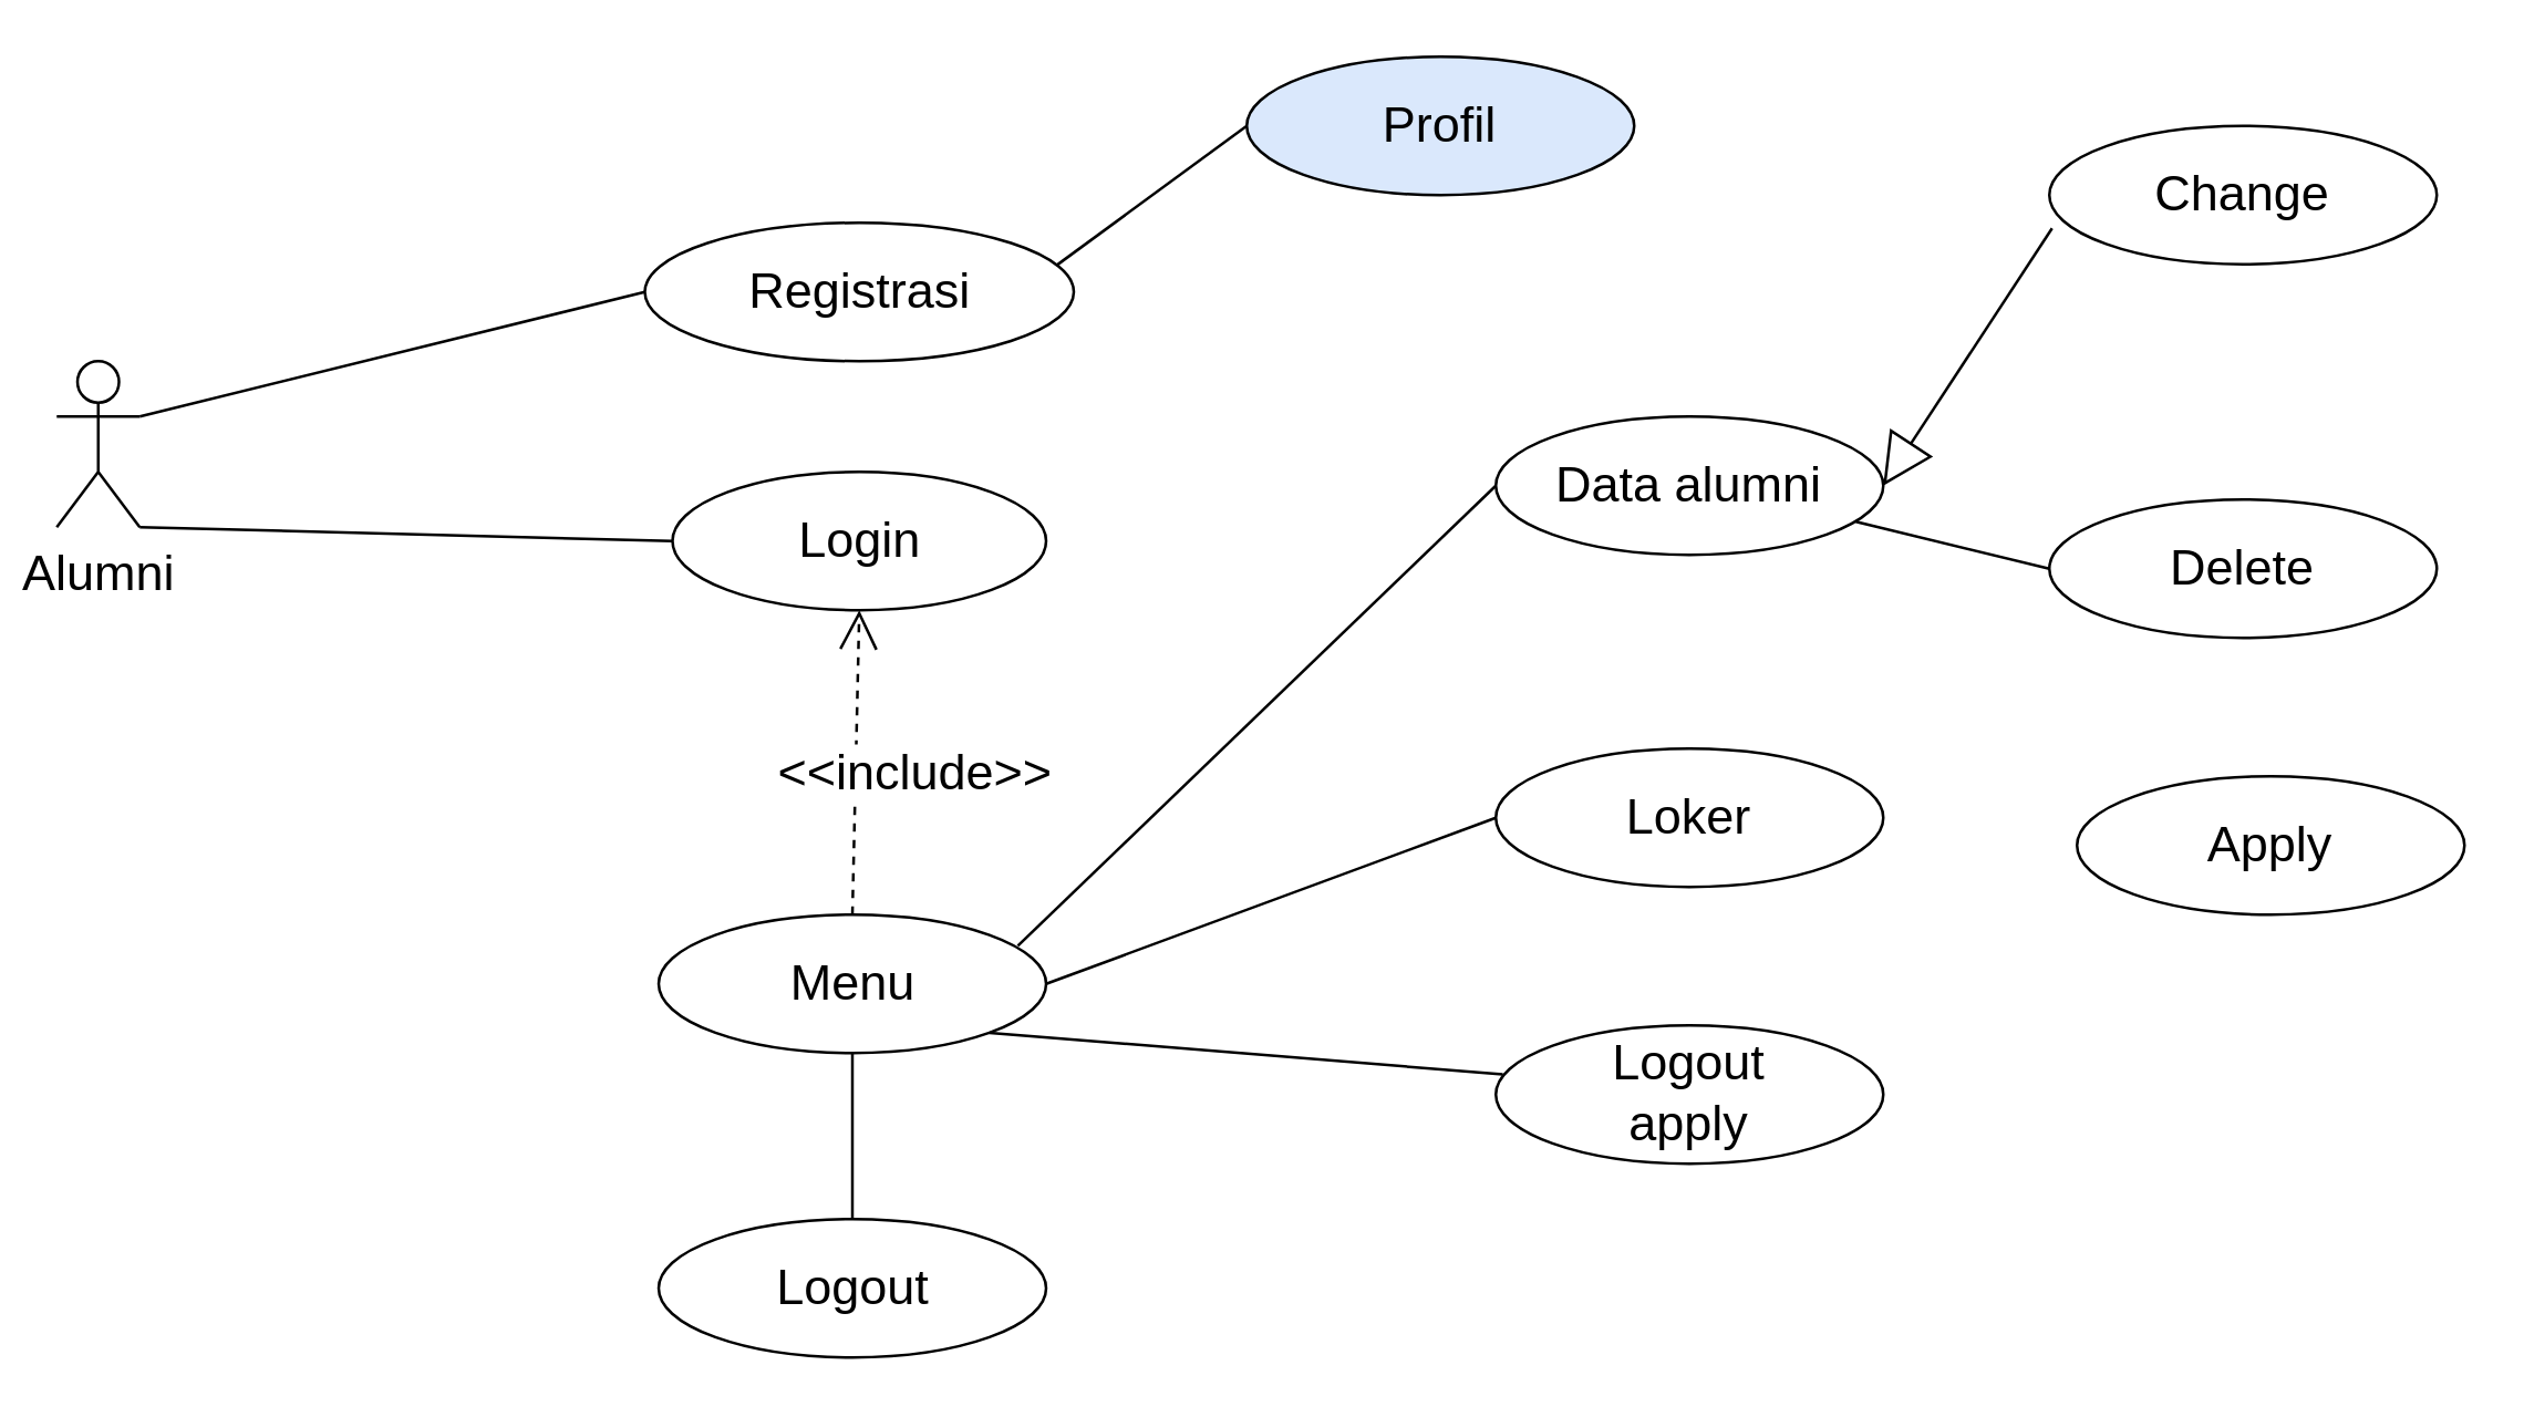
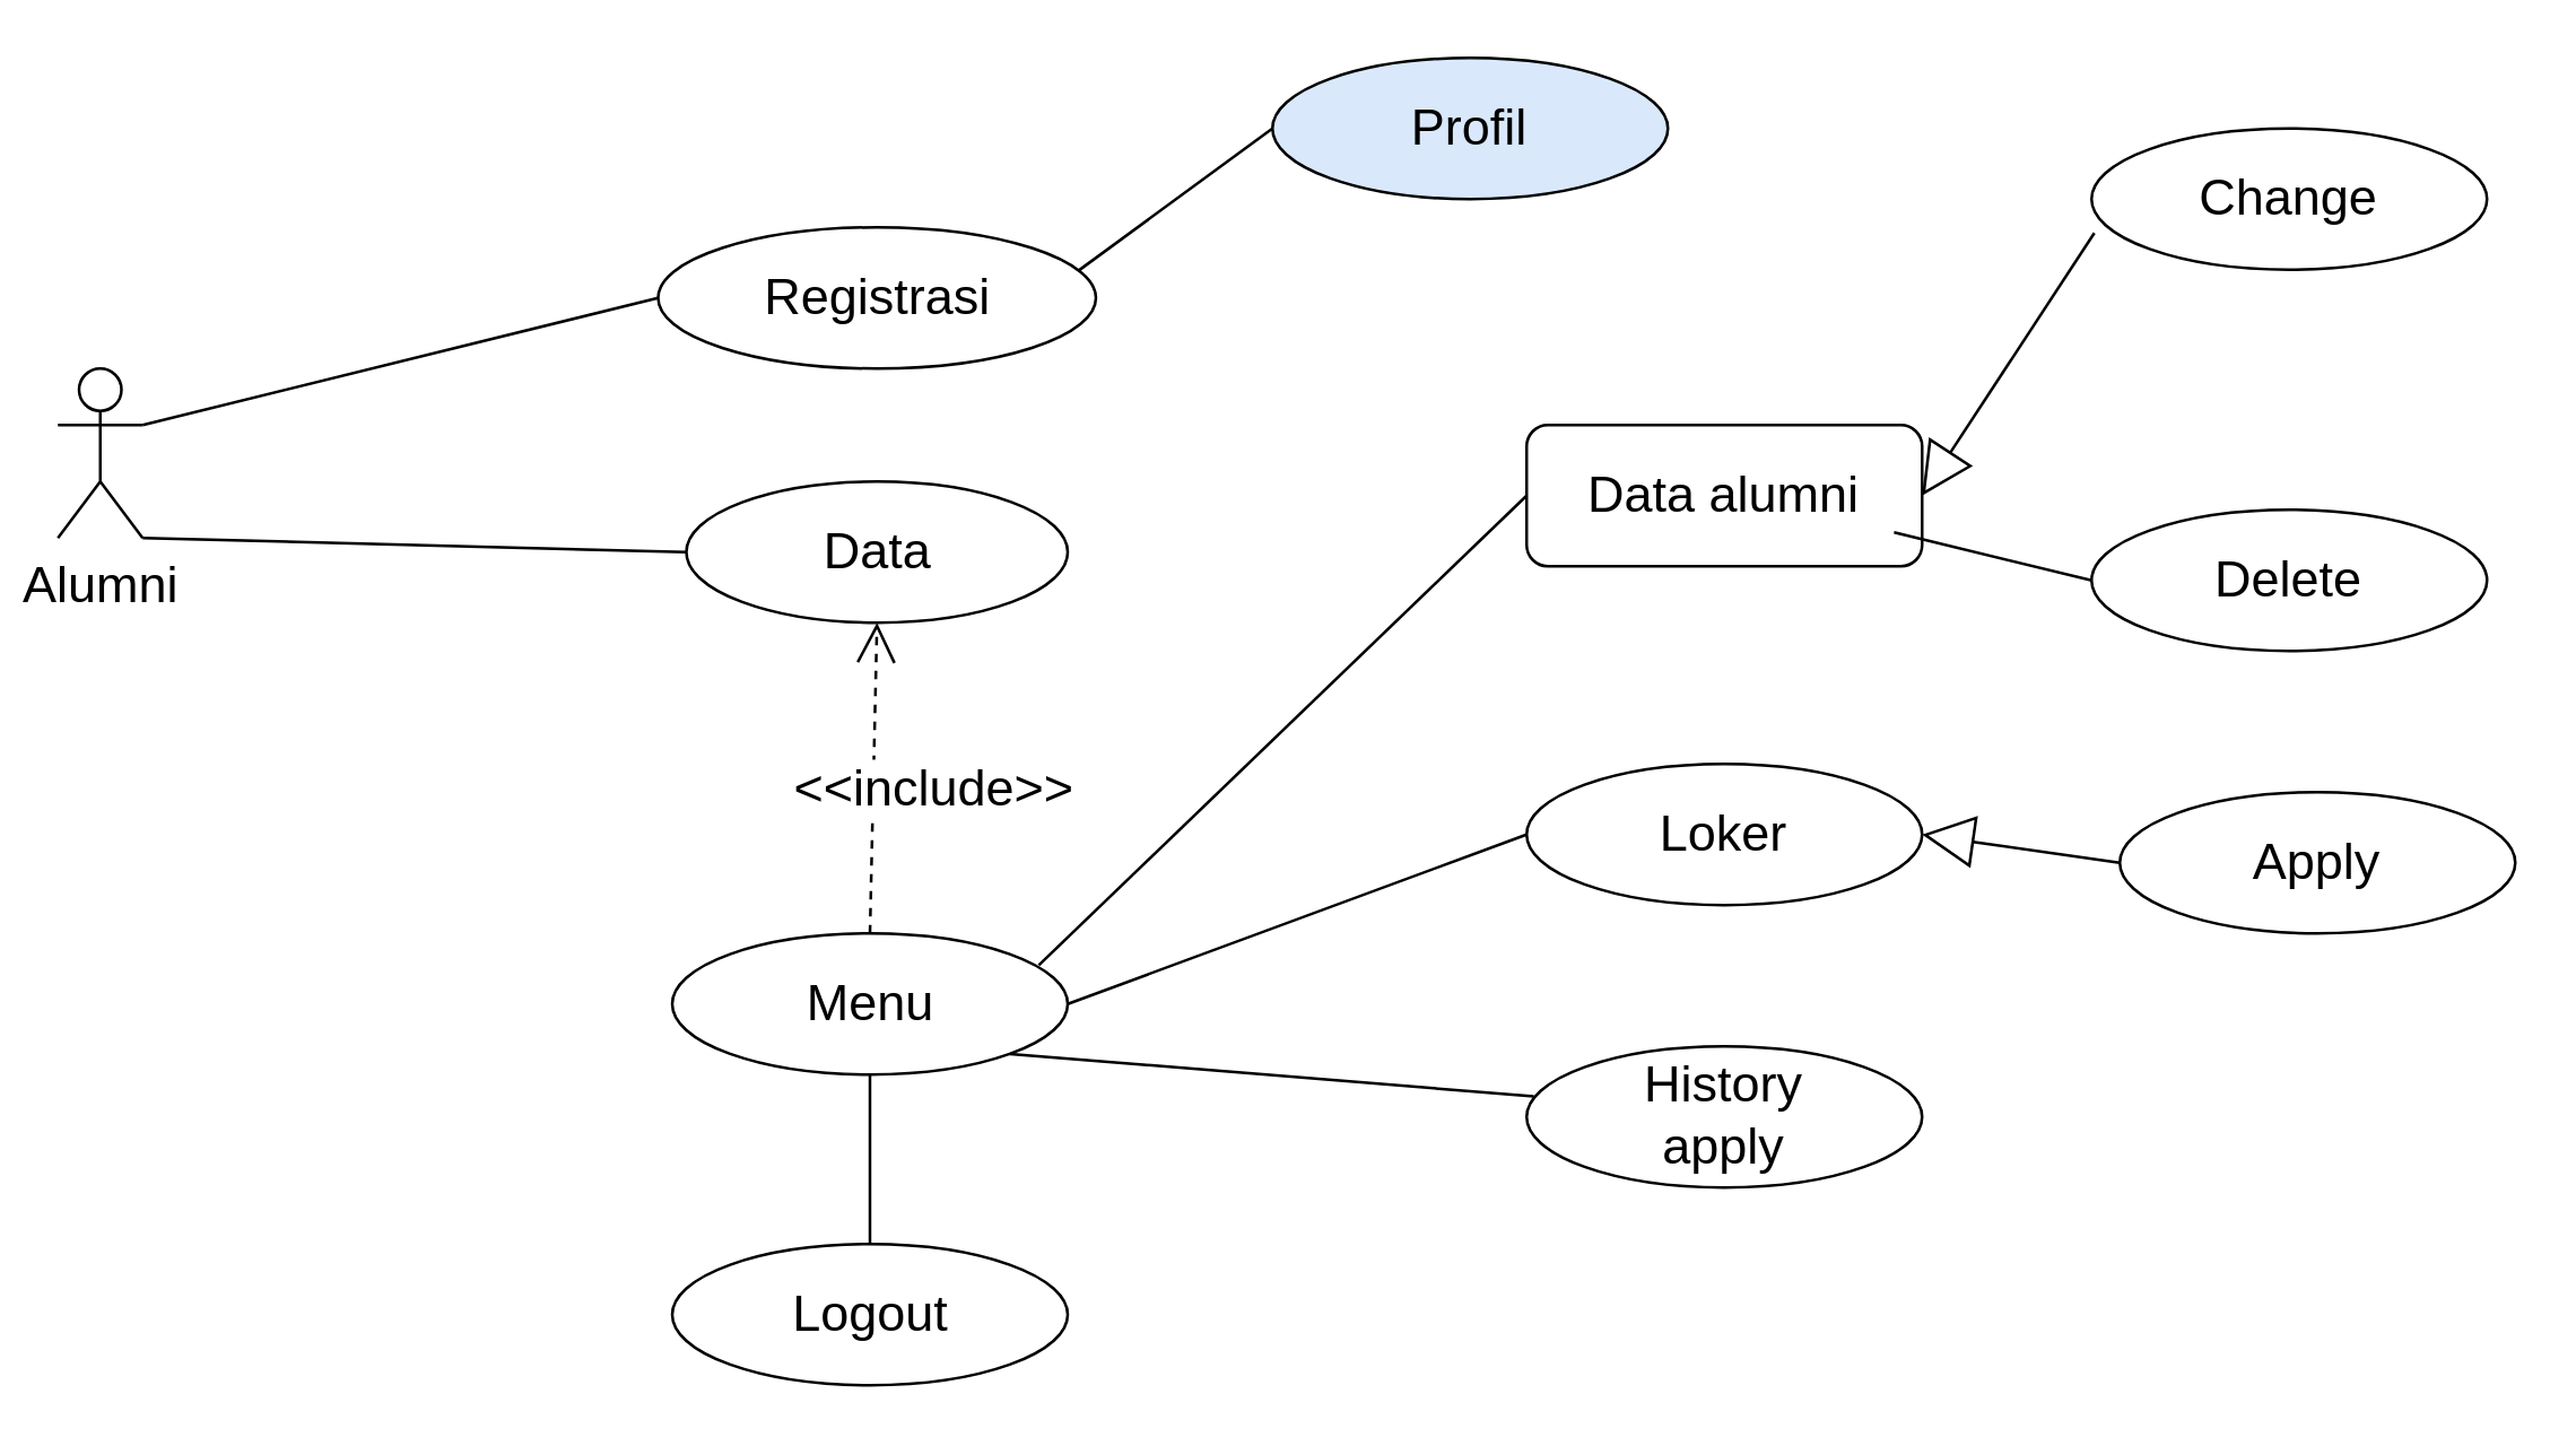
  <mxCell id="0" />
  <mxCell id="1" parent="0" />
  <mxCell id="2" value="&lt;font style=&quot;font-size: 18px;&quot;&gt;Registrasi&lt;/font&gt;" style="ellipse;whiteSpace=wrap;html=1;" vertex="1" parent="1"><mxGeometry x="232.5" y="80" width="155" height="50" as="geometry" /></mxCell>
- <mxCell id="3" value="&lt;font style=&quot;font-size: 18px;&quot;&gt;Login&lt;/font&gt;" style="ellipse;whiteSpace=wrap;html=1;" vertex="1" parent="1"><mxGeometry x="242.5" y="170" width="135" height="50" as="geometry" /></mxCell>
+ <mxCell id="3" value="&lt;font style=&quot;font-size: 18px;&quot;&gt;Data&lt;/font&gt;" style="ellipse;whiteSpace=wrap;html=1;" vertex="1" parent="1"><mxGeometry x="242.5" y="170" width="135" height="50" as="geometry" /></mxCell>
  <mxCell id="4" value="&lt;font style=&quot;font-size: 18px;&quot;&gt;Menu&lt;/font&gt;" style="ellipse;whiteSpace=wrap;html=1;" vertex="1" parent="1"><mxGeometry x="237.5" y="330" width="140" height="50" as="geometry" /></mxCell>
  <mxCell id="5" value="&lt;font style=&quot;font-size: 18px;&quot;&gt;Logout&lt;/font&gt;" style="ellipse;whiteSpace=wrap;html=1;" vertex="1" parent="1"><mxGeometry x="237.5" y="440" width="140" height="50" as="geometry" /></mxCell>
  <mxCell id="6" value="&lt;font style=&quot;font-size: 18px;&quot;&gt;Profil&lt;/font&gt;" style="ellipse;whiteSpace=wrap;html=1;fillColor=#dae8fc;" vertex="1" parent="1"><mxGeometry x="450" y="20" width="140" height="50" as="geometry" /></mxCell>
- <mxCell id="7" value="&lt;span style=&quot;font-size: 18px;&quot;&gt;Data alumni&lt;/span&gt;" style="ellipse;whiteSpace=wrap;html=1;" vertex="1" parent="1"><mxGeometry x="540" y="150" width="140" height="50" as="geometry" /></mxCell>
+ <mxCell id="7" value="&lt;span style=&quot;font-size: 18px;&quot;&gt;Data alumni&lt;/span&gt;" style="whiteSpace=wrap;html=1;rounded=1;" vertex="1" parent="1"><mxGeometry x="540" y="150" width="140" height="50" as="geometry" /></mxCell>
  <mxCell id="8" value="&lt;font style=&quot;font-size: 18px;&quot;&gt;Loker&lt;/font&gt;" style="ellipse;whiteSpace=wrap;html=1;" vertex="1" parent="1"><mxGeometry x="540" y="270" width="140" height="50" as="geometry" /></mxCell>
- <mxCell id="9" value="&lt;font style=&quot;font-size: 18px;&quot;&gt;Logout&lt;br&gt;apply&lt;br&gt;&lt;/font&gt;" style="ellipse;whiteSpace=wrap;html=1;" vertex="1" parent="1"><mxGeometry x="540" y="370" width="140" height="50" as="geometry" /></mxCell>
+ <mxCell id="9" value="&lt;font style=&quot;font-size: 18px;&quot;&gt;History&lt;br&gt;apply&lt;br&gt;&lt;/font&gt;" style="ellipse;whiteSpace=wrap;html=1;" vertex="1" parent="1"><mxGeometry x="540" y="370" width="140" height="50" as="geometry" /></mxCell>
  <mxCell id="10" value="" style="endArrow=none;html=1;rounded=0;fontSize=18;entryX=0;entryY=0.5;entryDx=0;entryDy=0;exitX=0.96;exitY=0.307;exitDx=0;exitDy=0;exitPerimeter=0;" edge="1" parent="1" source="2" target="6"><mxGeometry width="50" height="50" relative="1" as="geometry"><mxPoint x="410" y="220" as="sourcePoint" /><mxPoint x="460" y="170" as="targetPoint" /></mxGeometry></mxCell>
  <mxCell id="11" value="" style="endArrow=none;html=1;rounded=0;fontSize=18;exitX=0.927;exitY=0.225;exitDx=0;exitDy=0;exitPerimeter=0;entryX=0;entryY=0.5;entryDx=0;entryDy=0;" edge="1" parent="1" source="4" target="7"><mxGeometry width="50" height="50" relative="1" as="geometry"><mxPoint x="410" y="220" as="sourcePoint" /><mxPoint x="460" y="170" as="targetPoint" /></mxGeometry></mxCell>
  <mxCell id="12" value="" style="endArrow=none;html=1;rounded=0;fontSize=18;exitX=1;exitY=0.5;exitDx=0;exitDy=0;entryX=0;entryY=0.5;entryDx=0;entryDy=0;" edge="1" parent="1" source="4" target="8"><mxGeometry width="50" height="50" relative="1" as="geometry"><mxPoint x="410" y="220" as="sourcePoint" /><mxPoint x="460" y="170" as="targetPoint" /></mxGeometry></mxCell>
  <mxCell id="13" value="" style="endArrow=none;html=1;rounded=0;fontSize=18;exitX=1;exitY=1;exitDx=0;exitDy=0;entryX=0.018;entryY=0.354;entryDx=0;entryDy=0;entryPerimeter=0;" edge="1" parent="1" source="4" target="9"><mxGeometry width="50" height="50" relative="1" as="geometry"><mxPoint x="410" y="220" as="sourcePoint" /><mxPoint x="460" y="170" as="targetPoint" /></mxGeometry></mxCell>
  <mxCell id="14" value="Alumni" style="shape=umlActor;verticalLabelPosition=bottom;verticalAlign=top;html=1;outlineConnect=0;fontSize=18;" vertex="1" parent="1"><mxGeometry x="20" y="130" width="30" height="60" as="geometry" /></mxCell>
  <mxCell id="15" value="" style="endArrow=none;html=1;rounded=0;fontSize=18;entryX=0;entryY=0.5;entryDx=0;entryDy=0;exitX=1;exitY=0.333;exitDx=0;exitDy=0;exitPerimeter=0;" edge="1" parent="1" source="14" target="2"><mxGeometry width="50" height="50" relative="1" as="geometry"><mxPoint x="260" y="220" as="sourcePoint" /><mxPoint x="310" y="170" as="targetPoint" /></mxGeometry></mxCell>
  <mxCell id="16" value="" style="endArrow=none;html=1;rounded=0;fontSize=18;exitX=1;exitY=1;exitDx=0;exitDy=0;exitPerimeter=0;entryX=0;entryY=0.5;entryDx=0;entryDy=0;" edge="1" parent="1" source="14" target="3"><mxGeometry width="50" height="50" relative="1" as="geometry"><mxPoint x="260" y="220" as="sourcePoint" /><mxPoint x="310" y="170" as="targetPoint" /></mxGeometry></mxCell>
  <mxCell id="17" value="&amp;lt;&amp;lt;include&amp;gt;&amp;gt;" style="endArrow=open;endSize=12;dashed=1;html=1;rounded=0;fontSize=18;entryX=0.5;entryY=1;entryDx=0;entryDy=0;exitX=0.5;exitY=0;exitDx=0;exitDy=0;" edge="1" parent="1" source="4" target="3"><mxGeometry x="-0.082" y="-21" width="160" relative="1" as="geometry"><mxPoint x="210" y="340" as="sourcePoint" /><mxPoint x="370" y="340" as="targetPoint" /><mxPoint as="offset" /></mxGeometry></mxCell>
  <mxCell id="18" value="" style="endArrow=none;html=1;rounded=0;fontSize=18;exitX=0.5;exitY=0;exitDx=0;exitDy=0;entryX=0.5;entryY=1;entryDx=0;entryDy=0;" edge="1" parent="1" source="5" target="4"><mxGeometry width="50" height="50" relative="1" as="geometry"><mxPoint x="260" y="360" as="sourcePoint" /><mxPoint x="310" y="310" as="targetPoint" /></mxGeometry></mxCell>
  <mxCell id="19" value="&lt;span style=&quot;font-size: 18px;&quot;&gt;Change&lt;/span&gt;" style="ellipse;whiteSpace=wrap;html=1;" vertex="1" parent="1"><mxGeometry x="740" y="45" width="140" height="50" as="geometry" /></mxCell>
  <mxCell id="20" value="&lt;span style=&quot;font-size: 18px;&quot;&gt;Delete&lt;/span&gt;" style="ellipse;whiteSpace=wrap;html=1;" vertex="1" parent="1"><mxGeometry x="740" y="180" width="140" height="50" as="geometry" /></mxCell>
  <mxCell id="21" value="&lt;span style=&quot;font-size: 18px;&quot;&gt;Apply&lt;/span&gt;" style="ellipse;whiteSpace=wrap;html=1;" vertex="1" parent="1"><mxGeometry x="750" y="280" width="140" height="50" as="geometry" /></mxCell>
  <mxCell id="22" value="" style="endArrow=block;endSize=16;endFill=0;html=1;rounded=0;fontSize=18;entryX=1;entryY=0.5;entryDx=0;entryDy=0;exitX=0.007;exitY=0.74;exitDx=0;exitDy=0;exitPerimeter=0;" edge="1" parent="1" source="19" target="7"><mxGeometry width="160" relative="1" as="geometry"><mxPoint x="460" y="330" as="sourcePoint" /><mxPoint x="620" y="330" as="targetPoint" /></mxGeometry></mxCell>
  <mxCell id="23" value="" style="endArrow=none;endSize=16;endFill=0;html=1;rounded=0;fontSize=18;exitX=0;exitY=0.5;exitDx=0;exitDy=0;entryX=0.929;entryY=0.76;entryDx=0;entryDy=0;entryPerimeter=0;" edge="1" parent="1" source="20" target="7"><mxGeometry width="160" relative="1" as="geometry"><mxPoint x="460" y="330" as="sourcePoint" /><mxPoint x="620" y="330" as="targetPoint" /></mxGeometry></mxCell>
+ <mxCell id="24" value="" style="endArrow=block;endSize=16;endFill=0;html=1;rounded=0;fontSize=18;entryX=1;entryY=0.5;entryDx=0;entryDy=0;exitX=0;exitY=0.5;exitDx=0;exitDy=0;" edge="1" parent="1" source="21" target="8"><mxGeometry width="160" relative="1" as="geometry"><mxPoint x="460" y="330" as="sourcePoint" /><mxPoint x="620" y="330" as="targetPoint" /></mxGeometry></mxCell>
